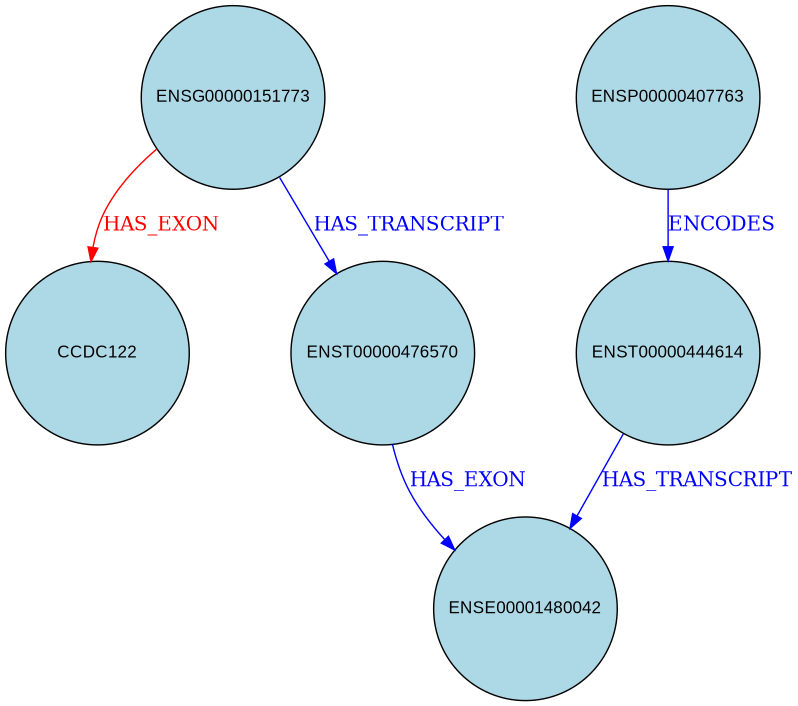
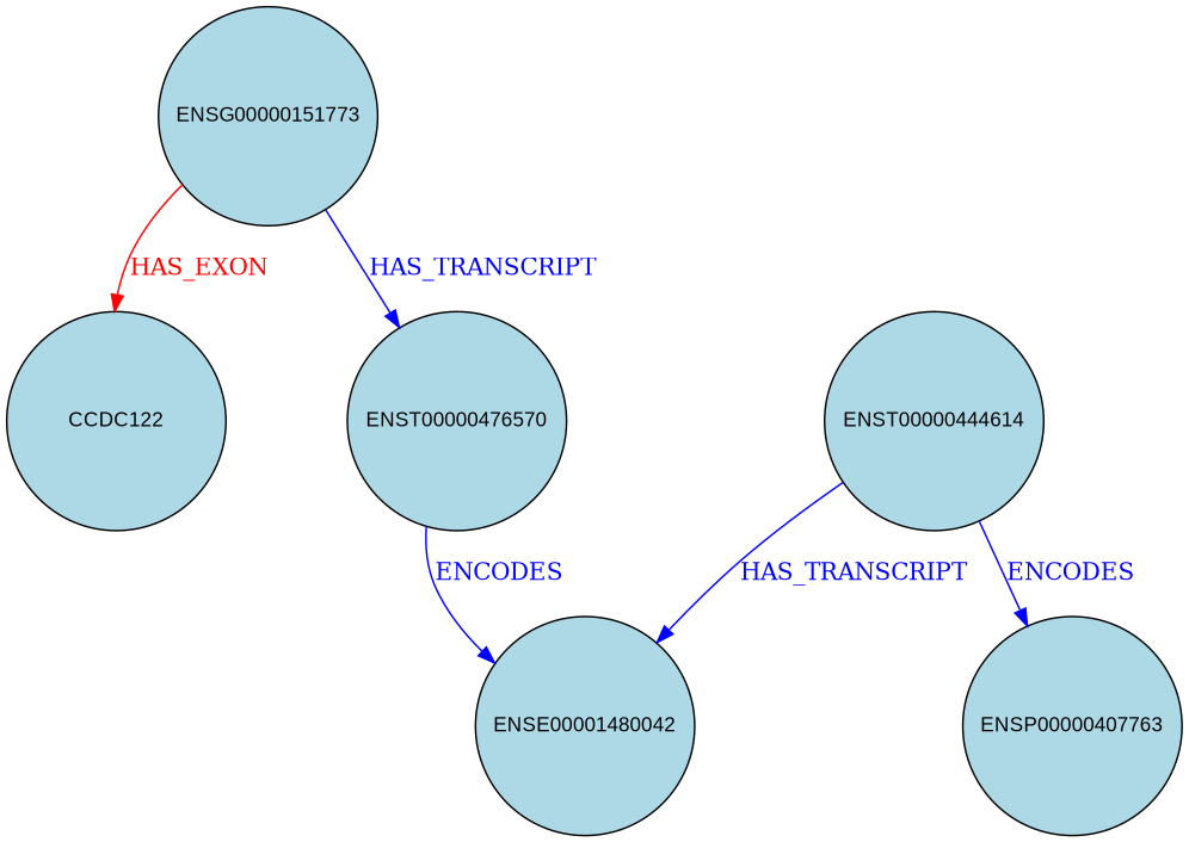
  digraph {
    nodesep=1.0
    node [fillcolor=lightblue fixedsize=shape fontname=Arial fontsize=12 shape=circle style=filled]
    edge [color=blue fontcolor=blue]
    n1 [label=ENSG00000151773 width=1.8]
    n2 [label=CCDC122 width=1.8]
    n3 [label=ENST00000476570 width=1.8]
    n4 [label=ENSE00001480042 width=1.8]
    n5 [label=ENST00000444614 width=1.8]
    n6 [label=ENSP00000407763 width=1.8]
    n1 -> n2 [color=red fontcolor=red label=HAS_EXON]
    n1 -> n3 [label=HAS_TRANSCRIPT]
-   n3 -> n4 [label=HAS_EXON]
+   n3 -> n4 [label=ENCODES]
    n5 -> n4 [label=HAS_TRANSCRIPT]
-   n6 -> n5 [label=ENCODES]
+   n5 -> n6 [label=ENCODES]
  }
